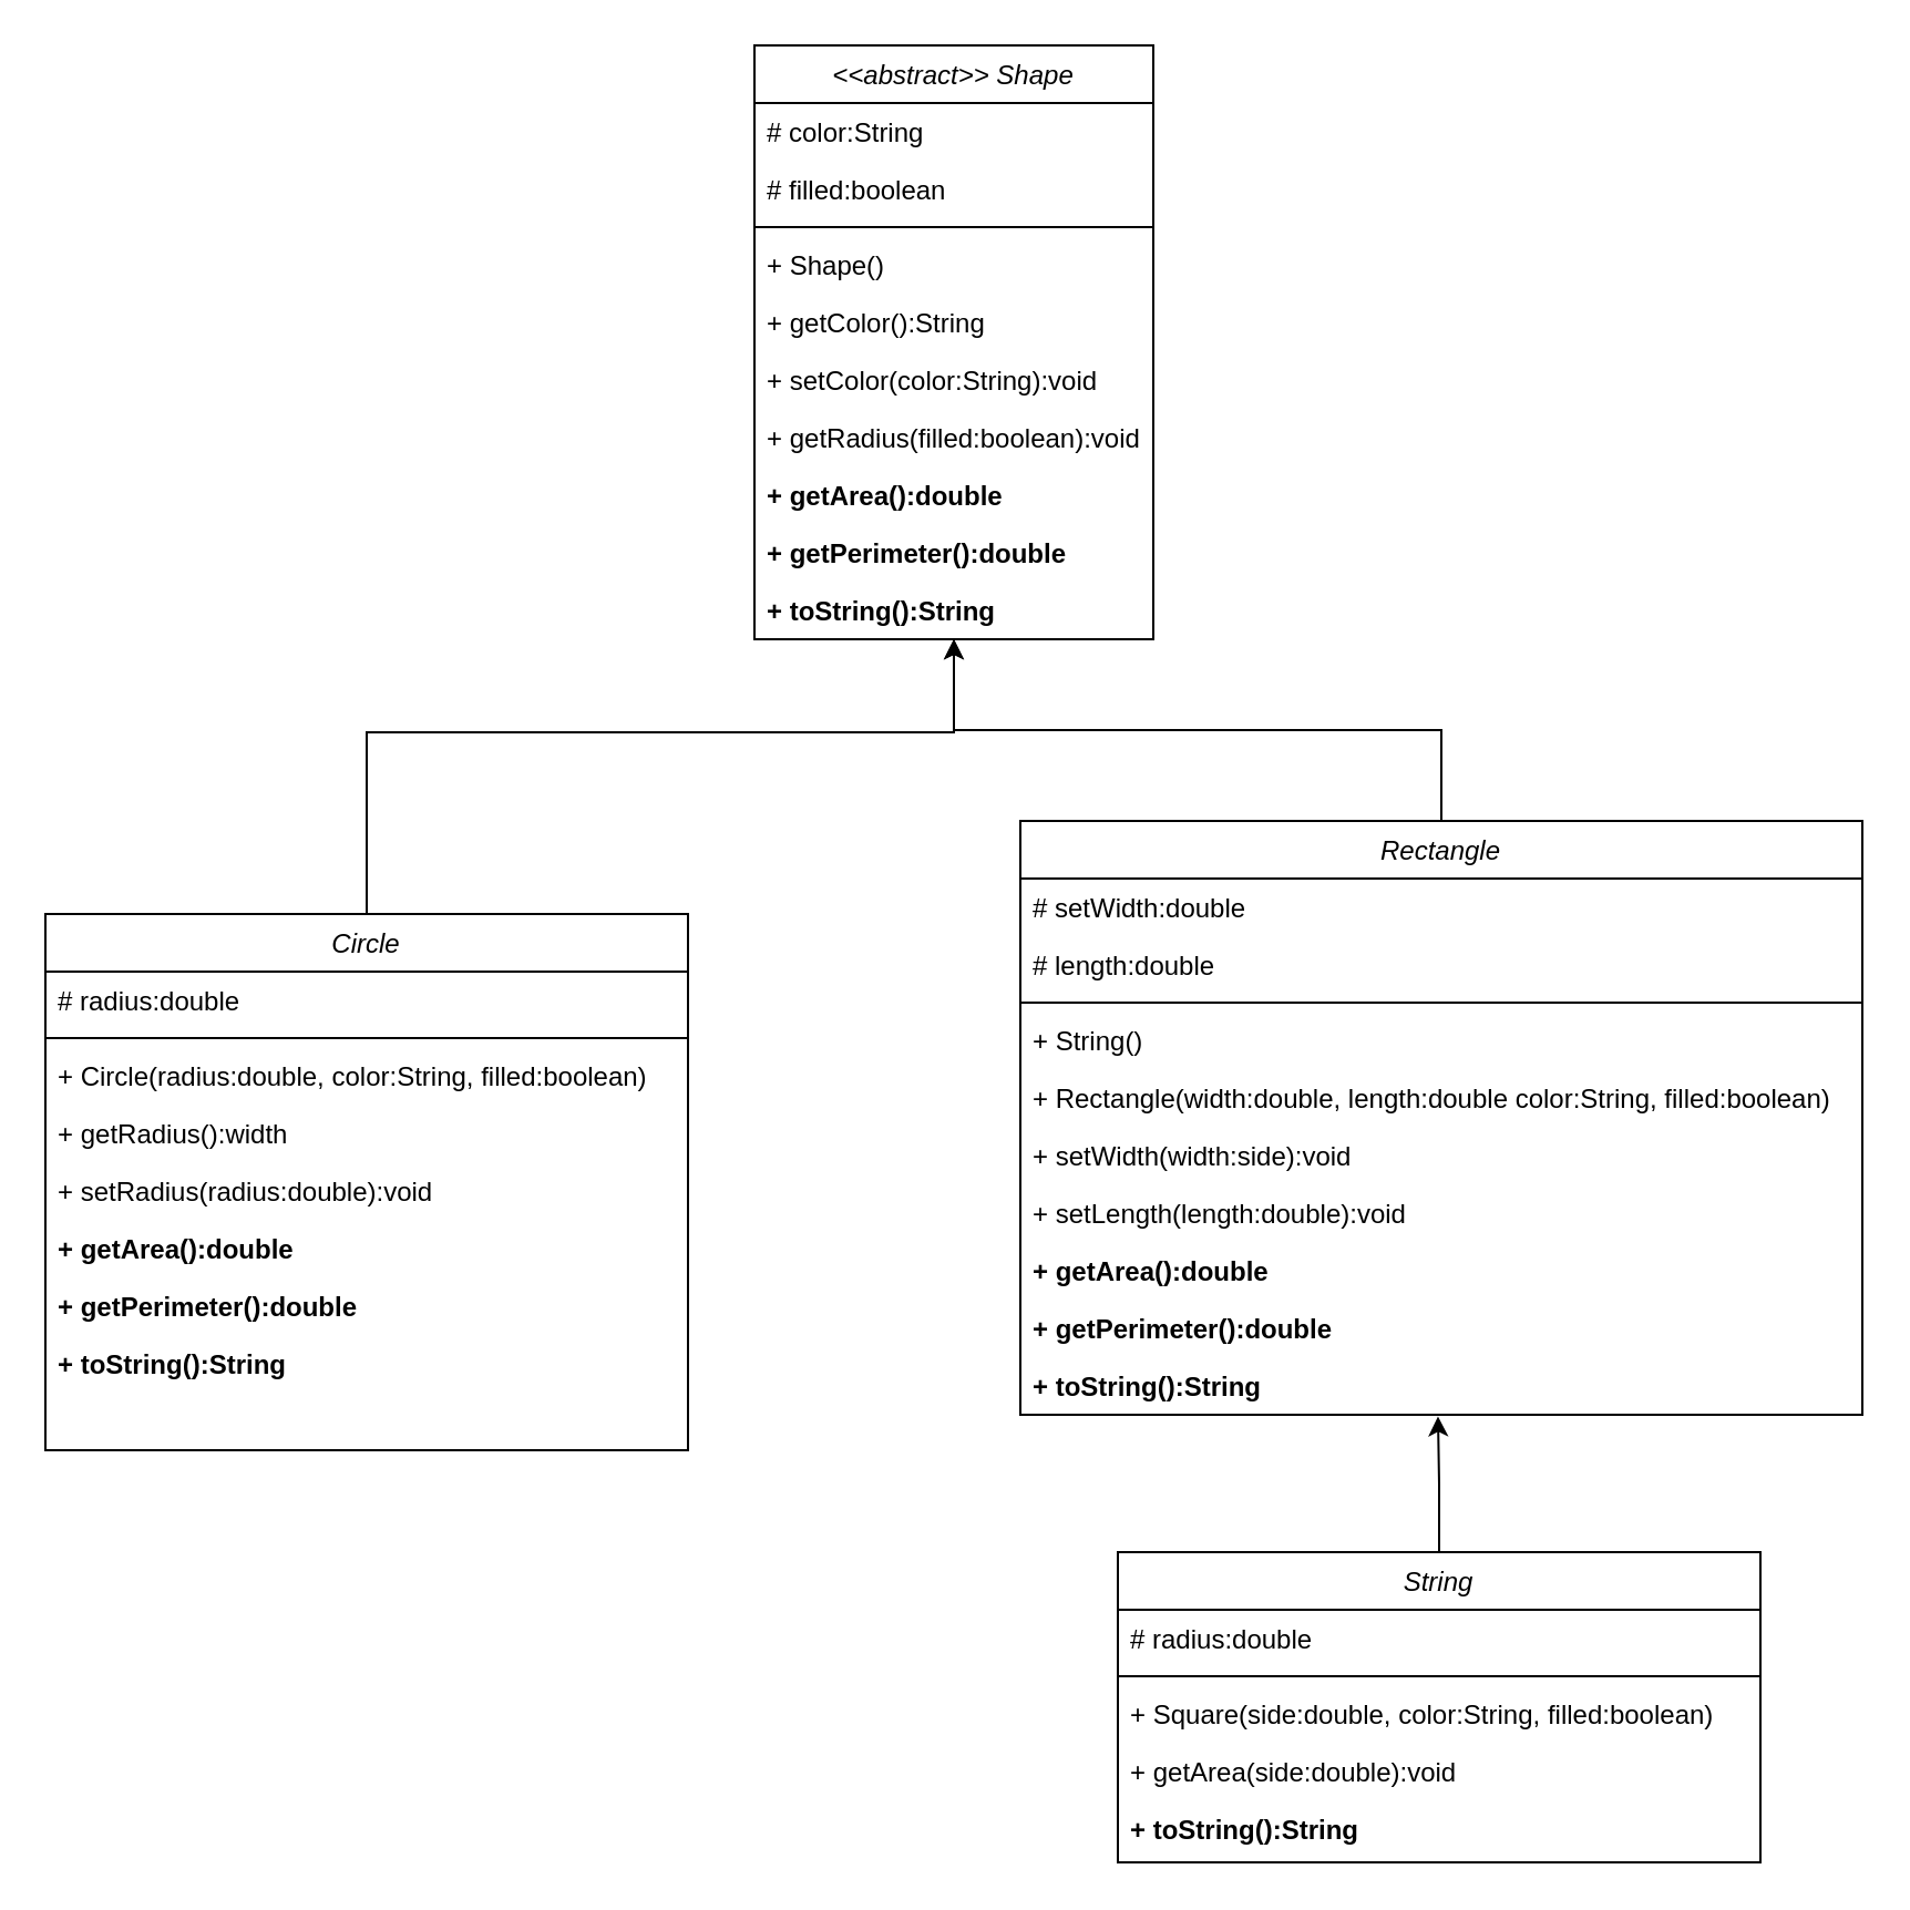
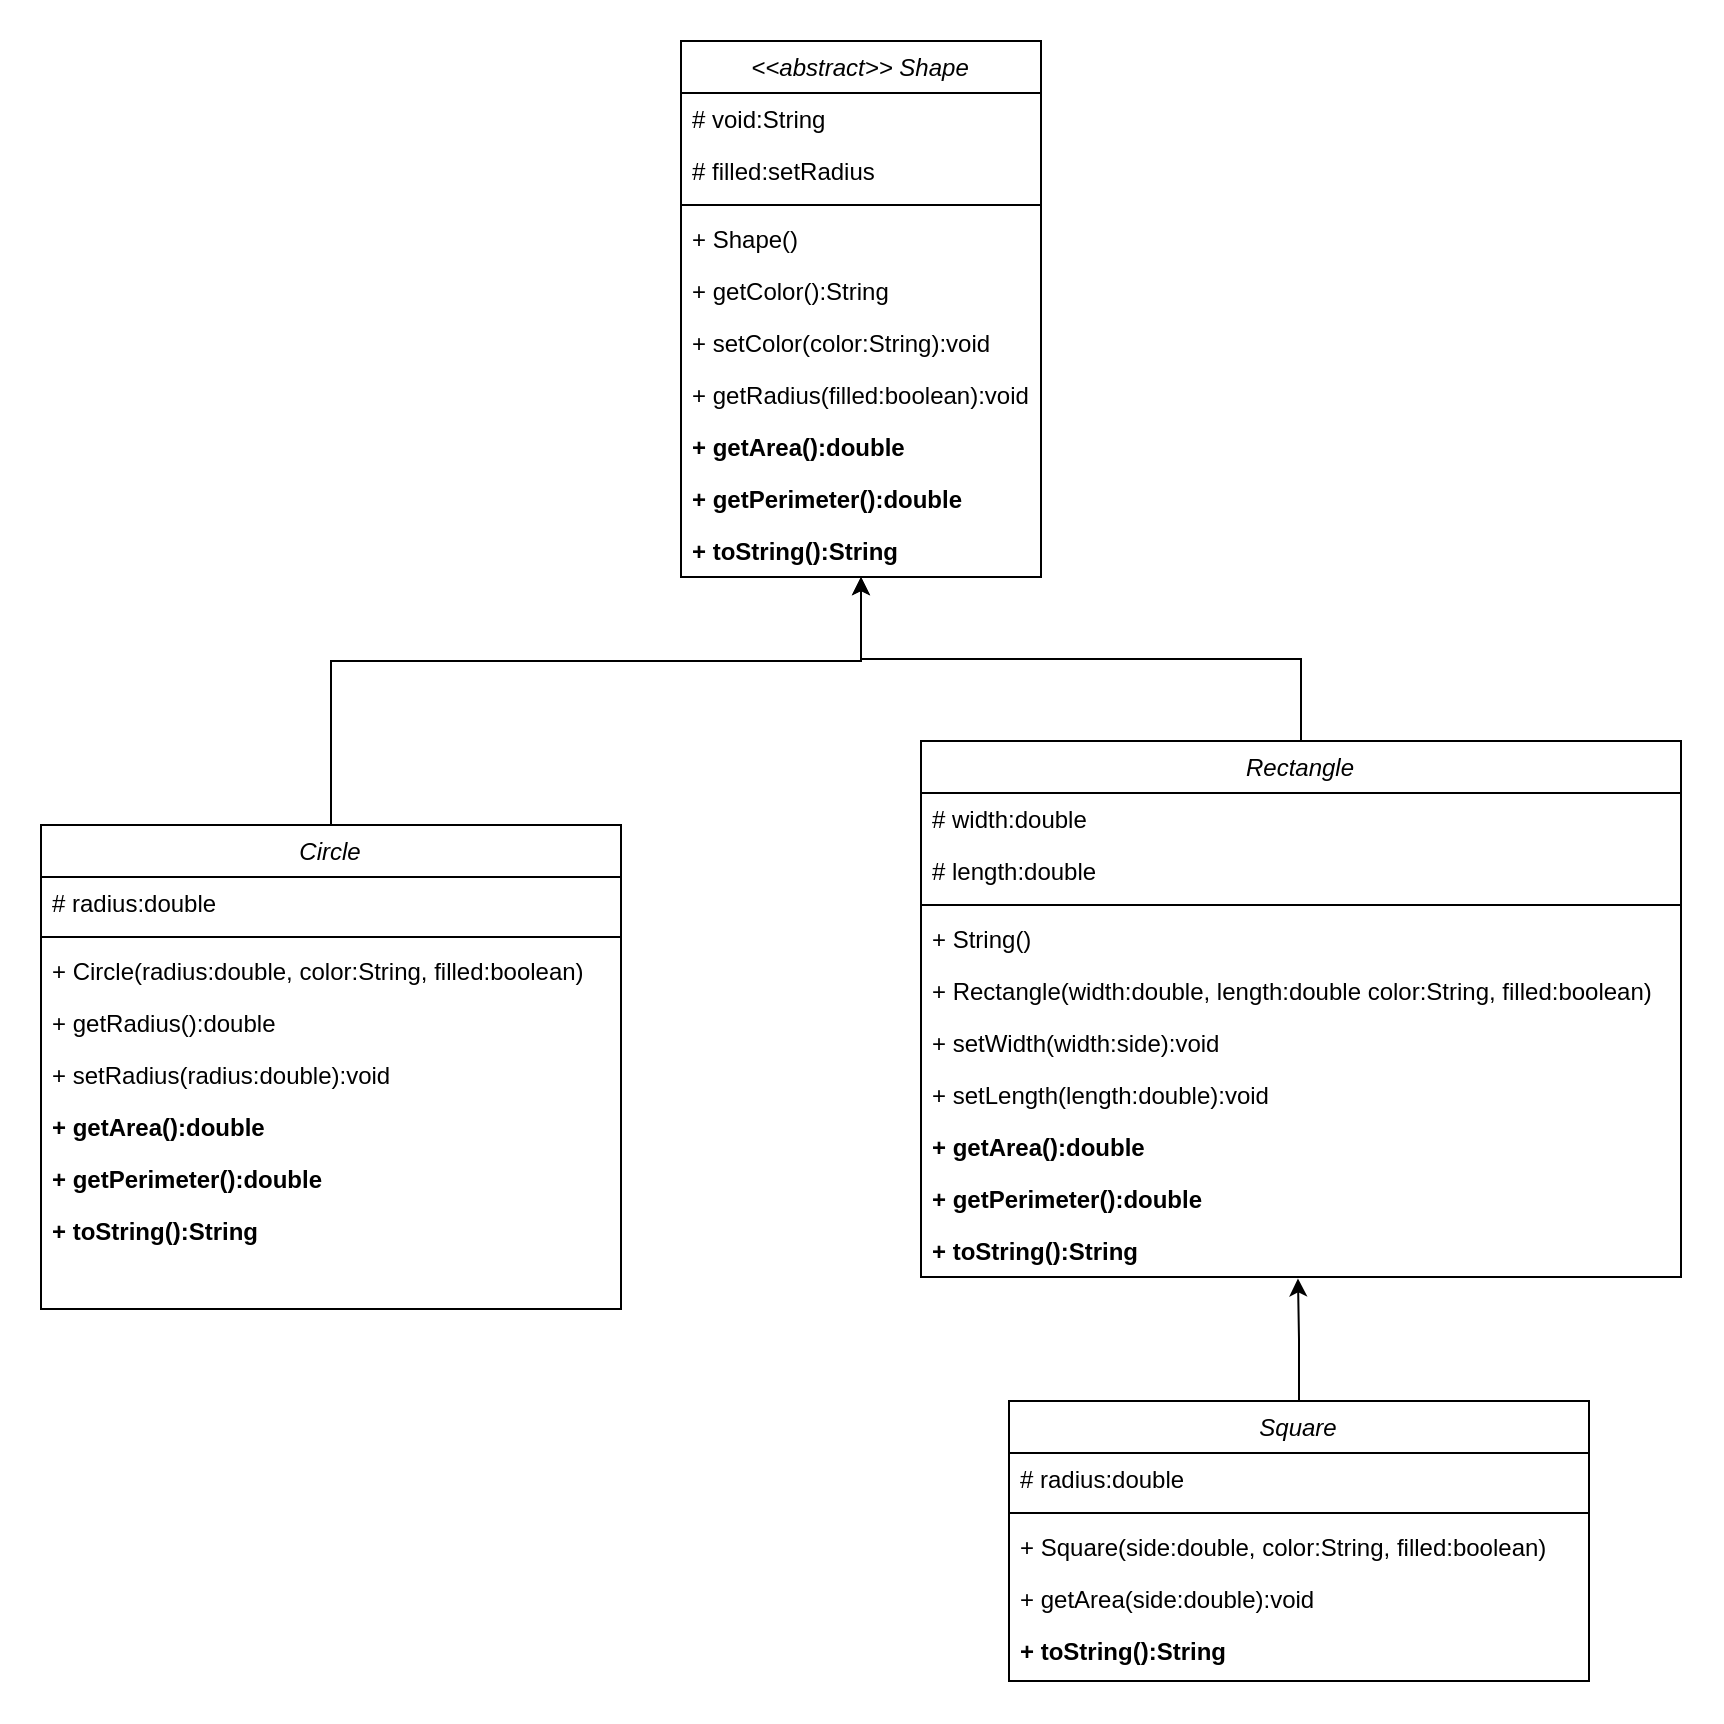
  <mxCell id="0" />
  <mxCell id="1" parent="0" />
  <mxCell id="2" style="edgeStyle=orthogonalEdgeStyle;rounded=0;orthogonalLoop=1;jettySize=auto;html=1;exitX=0.5;exitY=0;exitDx=0;exitDy=0;entryX=0.5;entryY=1;entryDx=0;entryDy=0;" edge="1" parent="1" source="14" target="3"><mxGeometry relative="1" as="geometry" /></mxCell>
  <mxCell id="3" value="&lt;&lt;abstract&gt;&gt; Shape" style="swimlane;fontStyle=2;align=center;verticalAlign=top;childLayout=stackLayout;horizontal=1;startSize=26;horizontalStack=0;resizeParent=1;resizeLast=0;collapsible=1;marginBottom=0;rounded=0;shadow=0;strokeWidth=1;" parent="1" vertex="1"><mxGeometry x="340" y="20" width="180" height="268" as="geometry"><mxRectangle x="230" y="140" width="160" height="26" as="alternateBounds" /></mxGeometry></mxCell>
- <mxCell id="4" value="# color:String" style="text;align=left;verticalAlign=top;spacingLeft=4;spacingRight=4;overflow=hidden;rotatable=0;points=[[0,0.5],[1,0.5]];portConstraint=eastwest;" parent="3" vertex="1"><mxGeometry y="26" width="180" height="26" as="geometry" /></mxCell>
- <mxCell id="5" value="# filled:boolean" style="text;align=left;verticalAlign=top;spacingLeft=4;spacingRight=4;overflow=hidden;rotatable=0;points=[[0,0.5],[1,0.5]];portConstraint=eastwest;rounded=0;shadow=0;html=0;" parent="3" vertex="1"><mxGeometry y="52" width="180" height="26" as="geometry" /></mxCell>
+ <mxCell id="4" value="# void:String" style="text;align=left;verticalAlign=top;spacingLeft=4;spacingRight=4;overflow=hidden;rotatable=0;points=[[0,0.5],[1,0.5]];portConstraint=eastwest;" parent="3" vertex="1"><mxGeometry y="26" width="180" height="26" as="geometry" /></mxCell>
+ <mxCell id="5" value="# filled:setRadius" style="text;align=left;verticalAlign=top;spacingLeft=4;spacingRight=4;overflow=hidden;rotatable=0;points=[[0,0.5],[1,0.5]];portConstraint=eastwest;rounded=0;shadow=0;html=0;" parent="3" vertex="1"><mxGeometry y="52" width="180" height="26" as="geometry" /></mxCell>
  <mxCell id="6" value="" style="line;html=1;strokeWidth=1;align=left;verticalAlign=middle;spacingTop=-1;spacingLeft=3;spacingRight=3;rotatable=0;labelPosition=right;points=[];portConstraint=eastwest;" parent="3" vertex="1"><mxGeometry y="78" width="180" height="8" as="geometry" /></mxCell>
  <mxCell id="7" value="+ Shape()" style="text;align=left;verticalAlign=top;spacingLeft=4;spacingRight=4;overflow=hidden;rotatable=0;points=[[0,0.5],[1,0.5]];portConstraint=eastwest;" parent="3" vertex="1"><mxGeometry y="86" width="180" height="26" as="geometry" /></mxCell>
  <mxCell id="8" value="+ getColor():String" style="text;align=left;verticalAlign=top;spacingLeft=4;spacingRight=4;overflow=hidden;rotatable=0;points=[[0,0.5],[1,0.5]];portConstraint=eastwest;" vertex="1" parent="3"><mxGeometry y="112" width="180" height="26" as="geometry" /></mxCell>
  <mxCell id="9" value="+ setColor(color:String):void" style="text;align=left;verticalAlign=top;spacingLeft=4;spacingRight=4;overflow=hidden;rotatable=0;points=[[0,0.5],[1,0.5]];portConstraint=eastwest;" vertex="1" parent="3"><mxGeometry y="138" width="180" height="26" as="geometry" /></mxCell>
  <mxCell id="10" value="+ getRadius(filled:boolean):void" style="text;align=left;verticalAlign=top;spacingLeft=4;spacingRight=4;overflow=hidden;rotatable=0;points=[[0,0.5],[1,0.5]];portConstraint=eastwest;" vertex="1" parent="3"><mxGeometry y="164" width="180" height="26" as="geometry" /></mxCell>
  <mxCell id="11" value="+ getArea():double" style="text;align=left;verticalAlign=top;spacingLeft=4;spacingRight=4;overflow=hidden;rotatable=0;points=[[0,0.5],[1,0.5]];portConstraint=eastwest;fontStyle=1" vertex="1" parent="3"><mxGeometry y="190" width="180" height="26" as="geometry" /></mxCell>
  <mxCell id="12" value="+ getPerimeter():double" style="text;align=left;verticalAlign=top;spacingLeft=4;spacingRight=4;overflow=hidden;rotatable=0;points=[[0,0.5],[1,0.5]];portConstraint=eastwest;fontStyle=1" vertex="1" parent="3"><mxGeometry y="216" width="180" height="26" as="geometry" /></mxCell>
  <mxCell id="13" value="+ toString():String" style="text;align=left;verticalAlign=top;spacingLeft=4;spacingRight=4;overflow=hidden;rotatable=0;points=[[0,0.5],[1,0.5]];portConstraint=eastwest;fontStyle=1" vertex="1" parent="3"><mxGeometry y="242" width="180" height="26" as="geometry" /></mxCell>
  <mxCell id="14" value="Rectangle" style="swimlane;fontStyle=2;align=center;verticalAlign=top;childLayout=stackLayout;horizontal=1;startSize=26;horizontalStack=0;resizeParent=1;resizeLast=0;collapsible=1;marginBottom=0;rounded=0;shadow=0;strokeWidth=1;" vertex="1" parent="1"><mxGeometry x="460" y="370" width="380" height="268" as="geometry"><mxRectangle x="230" y="140" width="160" height="26" as="alternateBounds" /></mxGeometry></mxCell>
- <mxCell id="15" value="# setWidth:double" style="text;align=left;verticalAlign=top;spacingLeft=4;spacingRight=4;overflow=hidden;rotatable=0;points=[[0,0.5],[1,0.5]];portConstraint=eastwest;" vertex="1" parent="14"><mxGeometry y="26" width="380" height="26" as="geometry" /></mxCell>
+ <mxCell id="15" value="# width:double" style="text;align=left;verticalAlign=top;spacingLeft=4;spacingRight=4;overflow=hidden;rotatable=0;points=[[0,0.5],[1,0.5]];portConstraint=eastwest;" vertex="1" parent="14"><mxGeometry y="26" width="380" height="26" as="geometry" /></mxCell>
  <mxCell id="16" value="# length:double" style="text;align=left;verticalAlign=top;spacingLeft=4;spacingRight=4;overflow=hidden;rotatable=0;points=[[0,0.5],[1,0.5]];portConstraint=eastwest;" vertex="1" parent="14"><mxGeometry y="52" width="380" height="26" as="geometry" /></mxCell>
  <mxCell id="17" value="" style="line;html=1;strokeWidth=1;align=left;verticalAlign=middle;spacingTop=-1;spacingLeft=3;spacingRight=3;rotatable=0;labelPosition=right;points=[];portConstraint=eastwest;" vertex="1" parent="14"><mxGeometry y="78" width="380" height="8" as="geometry" /></mxCell>
  <mxCell id="18" value="+ String()" style="text;align=left;verticalAlign=top;spacingLeft=4;spacingRight=4;overflow=hidden;rotatable=0;points=[[0,0.5],[1,0.5]];portConstraint=eastwest;" vertex="1" parent="14"><mxGeometry y="86" width="380" height="26" as="geometry" /></mxCell>
  <mxCell id="19" value="+ Rectangle(width:double, length:double color:String, filled:boolean)" style="text;align=left;verticalAlign=top;spacingLeft=4;spacingRight=4;overflow=hidden;rotatable=0;points=[[0,0.5],[1,0.5]];portConstraint=eastwest;" vertex="1" parent="14"><mxGeometry y="112" width="380" height="26" as="geometry" /></mxCell>
  <mxCell id="20" value="+ setWidth(width:side):void" style="text;align=left;verticalAlign=top;spacingLeft=4;spacingRight=4;overflow=hidden;rotatable=0;points=[[0,0.5],[1,0.5]];portConstraint=eastwest;" vertex="1" parent="14"><mxGeometry y="138" width="380" height="26" as="geometry" /></mxCell>
  <mxCell id="21" value="+ setLength(length:double):void" style="text;align=left;verticalAlign=top;spacingLeft=4;spacingRight=4;overflow=hidden;rotatable=0;points=[[0,0.5],[1,0.5]];portConstraint=eastwest;" vertex="1" parent="14"><mxGeometry y="164" width="380" height="26" as="geometry" /></mxCell>
  <mxCell id="22" value="+ getArea():double" style="text;align=left;verticalAlign=top;spacingLeft=4;spacingRight=4;overflow=hidden;rotatable=0;points=[[0,0.5],[1,0.5]];portConstraint=eastwest;fontStyle=1" vertex="1" parent="14"><mxGeometry y="190" width="380" height="26" as="geometry" /></mxCell>
  <mxCell id="23" value="+ getPerimeter():double" style="text;align=left;verticalAlign=top;spacingLeft=4;spacingRight=4;overflow=hidden;rotatable=0;points=[[0,0.5],[1,0.5]];portConstraint=eastwest;fontStyle=1" vertex="1" parent="14"><mxGeometry y="216" width="380" height="26" as="geometry" /></mxCell>
  <mxCell id="24" value="+ toString():String" style="text;align=left;verticalAlign=top;spacingLeft=4;spacingRight=4;overflow=hidden;rotatable=0;points=[[0,0.5],[1,0.5]];portConstraint=eastwest;fontStyle=1" vertex="1" parent="14"><mxGeometry y="242" width="380" height="26" as="geometry" /></mxCell>
  <mxCell id="25" style="edgeStyle=orthogonalEdgeStyle;rounded=0;orthogonalLoop=1;jettySize=auto;html=1;entryX=0.496;entryY=1.027;entryDx=0;entryDy=0;entryPerimeter=0;" edge="1" parent="1" source="26" target="24"><mxGeometry relative="1" as="geometry" /></mxCell>
- <mxCell id="26" value="String" style="swimlane;fontStyle=2;align=center;verticalAlign=top;childLayout=stackLayout;horizontal=1;startSize=26;horizontalStack=0;resizeParent=1;resizeLast=0;collapsible=1;marginBottom=0;rounded=0;shadow=0;strokeWidth=1;" vertex="1" parent="1"><mxGeometry x="504" y="700" width="290" height="140" as="geometry"><mxRectangle x="230" y="140" width="160" height="26" as="alternateBounds" /></mxGeometry></mxCell>
+ <mxCell id="26" value="Square" style="swimlane;fontStyle=2;align=center;verticalAlign=top;childLayout=stackLayout;horizontal=1;startSize=26;horizontalStack=0;resizeParent=1;resizeLast=0;collapsible=1;marginBottom=0;rounded=0;shadow=0;strokeWidth=1;" vertex="1" parent="1"><mxGeometry x="504" y="700" width="290" height="140" as="geometry"><mxRectangle x="230" y="140" width="160" height="26" as="alternateBounds" /></mxGeometry></mxCell>
  <mxCell id="27" value="# radius:double" style="text;align=left;verticalAlign=top;spacingLeft=4;spacingRight=4;overflow=hidden;rotatable=0;points=[[0,0.5],[1,0.5]];portConstraint=eastwest;" vertex="1" parent="26"><mxGeometry y="26" width="290" height="26" as="geometry" /></mxCell>
  <mxCell id="28" value="" style="line;html=1;strokeWidth=1;align=left;verticalAlign=middle;spacingTop=-1;spacingLeft=3;spacingRight=3;rotatable=0;labelPosition=right;points=[];portConstraint=eastwest;" vertex="1" parent="26"><mxGeometry y="52" width="290" height="8" as="geometry" /></mxCell>
  <mxCell id="29" value="+ Square(side:double, color:String, filled:boolean)" style="text;align=left;verticalAlign=top;spacingLeft=4;spacingRight=4;overflow=hidden;rotatable=0;points=[[0,0.5],[1,0.5]];portConstraint=eastwest;" vertex="1" parent="26"><mxGeometry y="60" width="290" height="26" as="geometry" /></mxCell>
  <mxCell id="30" value="+ getArea(side:double):void" style="text;align=left;verticalAlign=top;spacingLeft=4;spacingRight=4;overflow=hidden;rotatable=0;points=[[0,0.5],[1,0.5]];portConstraint=eastwest;" vertex="1" parent="26"><mxGeometry y="86" width="290" height="26" as="geometry" /></mxCell>
  <mxCell id="31" value="+ toString():String" style="text;align=left;verticalAlign=top;spacingLeft=4;spacingRight=4;overflow=hidden;rotatable=0;points=[[0,0.5],[1,0.5]];portConstraint=eastwest;fontStyle=1" vertex="1" parent="26"><mxGeometry y="112" width="290" height="26" as="geometry" /></mxCell>
  <mxCell id="32" style="edgeStyle=orthogonalEdgeStyle;rounded=0;orthogonalLoop=1;jettySize=auto;html=1;exitX=0.5;exitY=0;exitDx=0;exitDy=0;entryX=0.5;entryY=1;entryDx=0;entryDy=0;" edge="1" parent="1" source="33" target="3"><mxGeometry relative="1" as="geometry"><Array as="points"><mxPoint x="165" y="330" /><mxPoint x="430" y="330" /></Array></mxGeometry></mxCell>
  <mxCell id="33" value="Circle" style="swimlane;fontStyle=2;align=center;verticalAlign=top;childLayout=stackLayout;horizontal=1;startSize=26;horizontalStack=0;resizeParent=1;resizeLast=0;collapsible=1;marginBottom=0;rounded=0;shadow=0;strokeWidth=1;" vertex="1" parent="1"><mxGeometry x="20" y="412" width="290" height="242" as="geometry"><mxRectangle x="230" y="140" width="160" height="26" as="alternateBounds" /></mxGeometry></mxCell>
  <mxCell id="34" value="# radius:double" style="text;align=left;verticalAlign=top;spacingLeft=4;spacingRight=4;overflow=hidden;rotatable=0;points=[[0,0.5],[1,0.5]];portConstraint=eastwest;" vertex="1" parent="33"><mxGeometry y="26" width="290" height="26" as="geometry" /></mxCell>
  <mxCell id="35" value="" style="line;html=1;strokeWidth=1;align=left;verticalAlign=middle;spacingTop=-1;spacingLeft=3;spacingRight=3;rotatable=0;labelPosition=right;points=[];portConstraint=eastwest;" vertex="1" parent="33"><mxGeometry y="52" width="290" height="8" as="geometry" /></mxCell>
  <mxCell id="36" value="+ Circle(radius:double, color:String, filled:boolean)" style="text;align=left;verticalAlign=top;spacingLeft=4;spacingRight=4;overflow=hidden;rotatable=0;points=[[0,0.5],[1,0.5]];portConstraint=eastwest;" vertex="1" parent="33"><mxGeometry y="60" width="290" height="26" as="geometry" /></mxCell>
- <mxCell id="37" value="+ getRadius():width" style="text;align=left;verticalAlign=top;spacingLeft=4;spacingRight=4;overflow=hidden;rotatable=0;points=[[0,0.5],[1,0.5]];portConstraint=eastwest;" vertex="1" parent="33"><mxGeometry y="86" width="290" height="26" as="geometry" /></mxCell>
+ <mxCell id="37" value="+ getRadius():double" style="text;align=left;verticalAlign=top;spacingLeft=4;spacingRight=4;overflow=hidden;rotatable=0;points=[[0,0.5],[1,0.5]];portConstraint=eastwest;" vertex="1" parent="33"><mxGeometry y="86" width="290" height="26" as="geometry" /></mxCell>
  <mxCell id="38" value="+ setRadius(radius:double):void" style="text;align=left;verticalAlign=top;spacingLeft=4;spacingRight=4;overflow=hidden;rotatable=0;points=[[0,0.5],[1,0.5]];portConstraint=eastwest;" vertex="1" parent="33"><mxGeometry y="112" width="290" height="26" as="geometry" /></mxCell>
  <mxCell id="39" value="+ getArea():double" style="text;align=left;verticalAlign=top;spacingLeft=4;spacingRight=4;overflow=hidden;rotatable=0;points=[[0,0.5],[1,0.5]];portConstraint=eastwest;fontStyle=1" vertex="1" parent="33"><mxGeometry y="138" width="290" height="26" as="geometry" /></mxCell>
  <mxCell id="40" value="+ getPerimeter():double" style="text;align=left;verticalAlign=top;spacingLeft=4;spacingRight=4;overflow=hidden;rotatable=0;points=[[0,0.5],[1,0.5]];portConstraint=eastwest;fontStyle=1" vertex="1" parent="33"><mxGeometry y="164" width="290" height="26" as="geometry" /></mxCell>
  <mxCell id="41" value="+ toString():String" style="text;align=left;verticalAlign=top;spacingLeft=4;spacingRight=4;overflow=hidden;rotatable=0;points=[[0,0.5],[1,0.5]];portConstraint=eastwest;fontStyle=1" vertex="1" parent="33"><mxGeometry y="190" width="290" height="26" as="geometry" /></mxCell>
